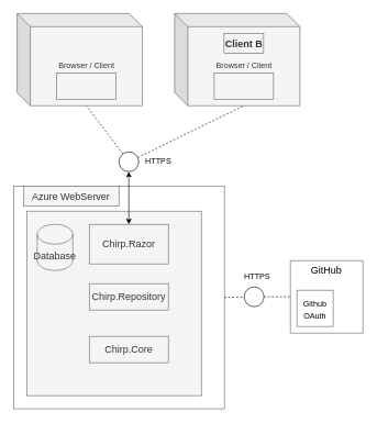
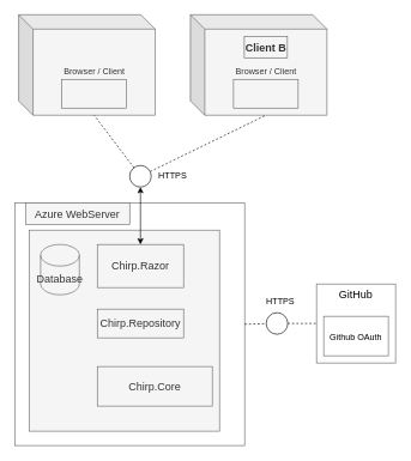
  <mxCell id="0" />
  <mxCell id="1" parent="0" />
  <mxCell id="2" value="Browser / Client" style="shape=cube;whiteSpace=wrap;html=1;boundedLbl=1;backgroundOutline=1;darkOpacity=0.05;darkOpacity2=0.1;fontColor=#333333;fillColor=#f5f5f5;strokeColor=#666666;" parent="1" vertex="1"><mxGeometry x="25.5" y="20" width="190" height="140" as="geometry" /></mxCell>
  <mxCell id="3" value="" style="rounded=0;whiteSpace=wrap;html=1;fontColor=#333333;fillColor=#f5f5f5;strokeColor=#666666;" parent="1" vertex="1"><mxGeometry x="85.5" y="110" width="90" height="40" as="geometry" /></mxCell>
  <mxCell id="4" value="Browser / Client" style="shape=cube;whiteSpace=wrap;html=1;boundedLbl=1;backgroundOutline=1;darkOpacity=0.05;darkOpacity2=0.1;fontColor=#333333;fillColor=#f5f5f5;strokeColor=#666666;" parent="1" vertex="1"><mxGeometry x="264.5" y="20" width="190" height="140" as="geometry" /></mxCell>
  <mxCell id="5" value="" style="rounded=0;whiteSpace=wrap;html=1;fontColor=#333333;fillColor=#f5f5f5;strokeColor=#666666;" parent="1" vertex="1"><mxGeometry x="324.5" y="110" width="90" height="40" as="geometry" /></mxCell>
  <mxCell id="6" value="&lt;span style=&quot;font-size: 15px;&quot;&gt;Client B&lt;/span&gt;" style="text;html=1;strokeColor=#666666;fillColor=#f5f5f5;align=center;verticalAlign=middle;whiteSpace=wrap;rounded=0;fontStyle=1;fontSize=16;fontColor=#333333;" parent="1" vertex="1"><mxGeometry x="339.5" y="50" width="60" height="30" as="geometry" /></mxCell>
  <mxCell id="7" value="" style="ellipse;whiteSpace=wrap;html=1;aspect=fixed;fontSize=15;" parent="1" vertex="1"><mxGeometry x="180" y="230" width="30" height="30" as="geometry" /></mxCell>
  <mxCell id="8" value="" style="endArrow=none;dashed=1;html=1;fontSize=15;entryX=0;entryY=0;entryDx=105;entryDy=140;entryPerimeter=0;fontColor=#542b2b;strokeColor=#000000;" parent="1" source="7" target="4" edge="1"><mxGeometry width="50" height="50" relative="1" as="geometry"><mxPoint x="240" y="60" as="sourcePoint" /><mxPoint x="290" y="10" as="targetPoint" /></mxGeometry></mxCell>
  <mxCell id="9" value="" style="endArrow=none;dashed=1;html=1;fontSize=15;entryX=0;entryY=0;entryDx=105;entryDy=140;entryPerimeter=0;fontColor=#542b2b;strokeColor=#000000;" parent="1" source="7" target="2" edge="1"><mxGeometry width="50" height="50" relative="1" as="geometry"><mxPoint x="213.624" y="242.727" as="sourcePoint" /><mxPoint x="335" y="70" as="targetPoint" /></mxGeometry></mxCell>
  <mxCell id="10" value="" style="rounded=0;whiteSpace=wrap;html=1;fontSize=15;fillColor=none;fontColor=#333333;strokeColor=#666362;" parent="1" vertex="1"><mxGeometry x="20" y="282" width="320" height="338" as="geometry" /></mxCell>
  <mxCell id="11" value="" style="rounded=0;whiteSpace=wrap;html=1;fontSize=15;fillColor=#f5f5f5;fontColor=#333333;strokeColor=#666666;" parent="1" vertex="1"><mxGeometry x="40" y="320" width="265" height="280" as="geometry" /></mxCell>
  <mxCell id="12" value="Azure WebServer" style="text;html=1;strokeColor=#666666;fillColor=#f5f5f5;align=center;verticalAlign=middle;whiteSpace=wrap;rounded=0;fontSize=15;fontColor=#333333;" parent="1" vertex="1"><mxGeometry x="35" y="282" width="145" height="30" as="geometry" /></mxCell>
  <mxCell id="13" value="Chirp.Razor" style="rounded=0;whiteSpace=wrap;html=1;fontSize=15;fontColor=#333333;fillColor=#f5f5f5;strokeColor=#666666;" parent="1" vertex="1"><mxGeometry x="135" y="340" width="120" height="60" as="geometry" /></mxCell>
  <mxCell id="14" value="Chirp.Repository" style="rounded=0;whiteSpace=wrap;html=1;fontSize=15;fontColor=#333333;fillColor=#f5f5f5;strokeColor=#666666;" parent="1" vertex="1"><mxGeometry x="135" y="430" width="120" height="40" as="geometry" /></mxCell>
- <mxCell id="15" value="Chirp.Core" style="rounded=0;whiteSpace=wrap;html=1;fontSize=15;fontColor=#333333;fillColor=#f5f5f5;strokeColor=#666666;" parent="1" vertex="1"><mxGeometry x="135" y="510" width="120" height="40" as="geometry" /></mxCell>
+ <mxCell id="15" value="Chirp.Core" style="rounded=0;whiteSpace=wrap;html=1;fontSize=15;fontColor=#333333;fillColor=#f5f5f5;strokeColor=#666666;" parent="1" vertex="1"><mxGeometry x="135" y="510" width="160" height="55" as="geometry" /></mxCell>
  <mxCell id="16" value="Database" style="shape=cylinder3;whiteSpace=wrap;html=1;boundedLbl=1;backgroundOutline=1;size=15;fontSize=15;fontColor=#333333;fillColor=#f5f5f5;strokeColor=#666666;" parent="1" vertex="1"><mxGeometry x="56" y="340" width="54" height="70" as="geometry" /></mxCell>
  <mxCell id="17" value="" style="endArrow=none;dashed=1;html=1;strokeColor=#000000;fontSize=15;fontColor=#542b2b;exitX=1;exitY=0.5;exitDx=0;exitDy=0;startArrow=none;" parent="1" source="20" target="18" edge="1"><mxGeometry width="50" height="50" relative="1" as="geometry"><mxPoint x="280" y="310" as="sourcePoint" /><mxPoint x="440" y="451" as="targetPoint" /></mxGeometry></mxCell>
  <mxCell id="18" value="" style="whiteSpace=wrap;html=1;aspect=fixed;strokeColor=#666362;fontSize=15;fontColor=#542b2b;fillColor=none;" parent="1" vertex="1"><mxGeometry x="440" y="395" width="110" height="110" as="geometry" /></mxCell>
  <mxCell id="19" value="" style="endArrow=none;dashed=1;html=1;strokeColor=#000000;fontSize=15;fontColor=#542b2b;exitX=1;exitY=0.5;exitDx=0;exitDy=0;" parent="1" source="10" target="20" edge="1"><mxGeometry width="50" height="50" relative="1" as="geometry"><mxPoint x="340" y="451" as="sourcePoint" /><mxPoint x="440" y="451" as="targetPoint" /></mxGeometry></mxCell>
  <mxCell id="20" value="" style="ellipse;whiteSpace=wrap;html=1;aspect=fixed;fontSize=15;labelBackgroundColor=none;" parent="1" vertex="1"><mxGeometry x="370" y="435" width="30" height="30" as="geometry" /></mxCell>
  <mxCell id="21" value="GitHub" style="text;html=1;strokeColor=none;fillColor=none;align=center;verticalAlign=middle;whiteSpace=wrap;rounded=0;fontSize=15;fontColor=#000000;" parent="1" vertex="1"><mxGeometry x="465" y="395" width="60" height="30" as="geometry" /></mxCell>
- <mxCell id="22" value="&lt;font style=&quot;font-size: 12px;&quot;&gt;Github OAuth&lt;/font&gt;" style="rounded=0;whiteSpace=wrap;html=1;strokeColor=#666362;fontSize=15;fontColor=#000000;fillColor=none;" parent="1" vertex="1"><mxGeometry x="450" y="440" width="55" height="55" as="geometry" /></mxCell>
+ <mxCell id="22" value="&lt;font style=&quot;font-size: 12px;&quot;&gt;Github OAuth&lt;/font&gt;" style="rounded=0;whiteSpace=wrap;html=1;strokeColor=#666362;fontSize=15;fontColor=#000000;fillColor=none;" parent="1" vertex="1"><mxGeometry x="450" y="440" width="90" height="55" as="geometry" /></mxCell>
  <mxCell id="23" value="HTTPS" style="text;html=1;strokeColor=none;fillColor=none;align=center;verticalAlign=middle;whiteSpace=wrap;rounded=0;fontSize=12;fontColor=#000000;" parent="1" vertex="1"><mxGeometry x="360" y="405" width="60" height="30" as="geometry" /></mxCell>
  <mxCell id="24" value="HTTPS" style="text;html=1;strokeColor=none;fillColor=none;align=center;verticalAlign=middle;whiteSpace=wrap;rounded=0;fontSize=12;fontColor=#000000;" parent="1" vertex="1"><mxGeometry x="210" y="230" width="60" height="30" as="geometry" /></mxCell>
  <mxCell id="25" style="edgeStyle=none;html=1;fontSize=15;startArrow=classic;startFill=1;fontColor=#542b2b;strokeColor=#000000;" parent="1" source="7" edge="1"><mxGeometry relative="1" as="geometry"><mxPoint x="195" y="340" as="targetPoint" /></mxGeometry></mxCell>
